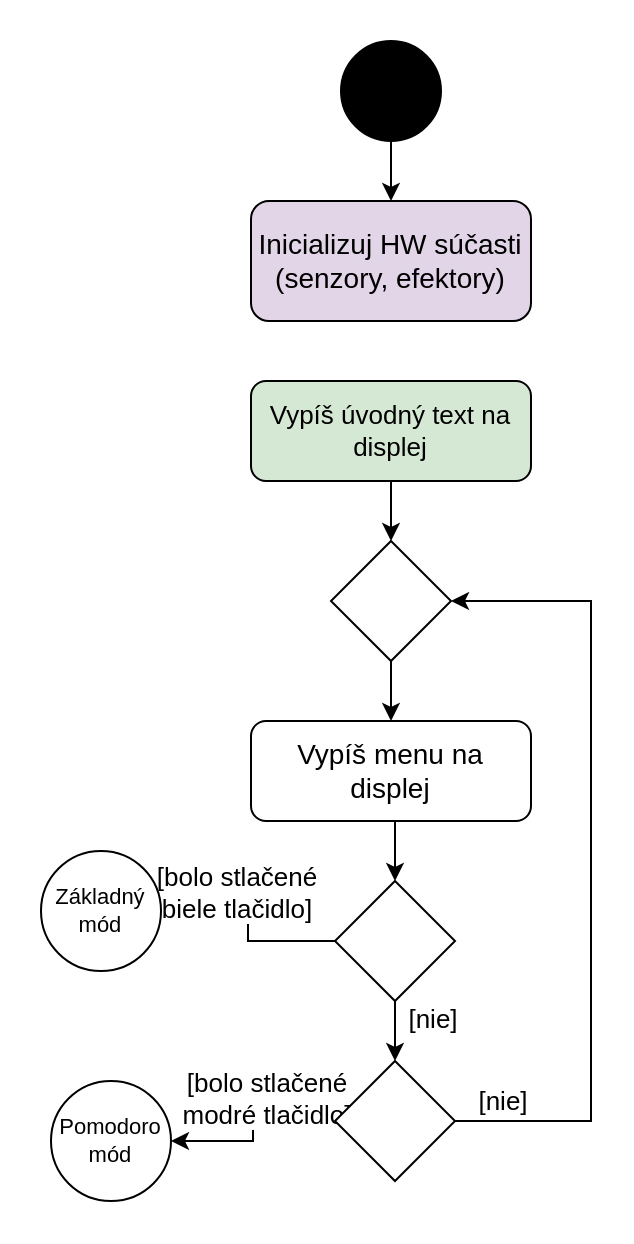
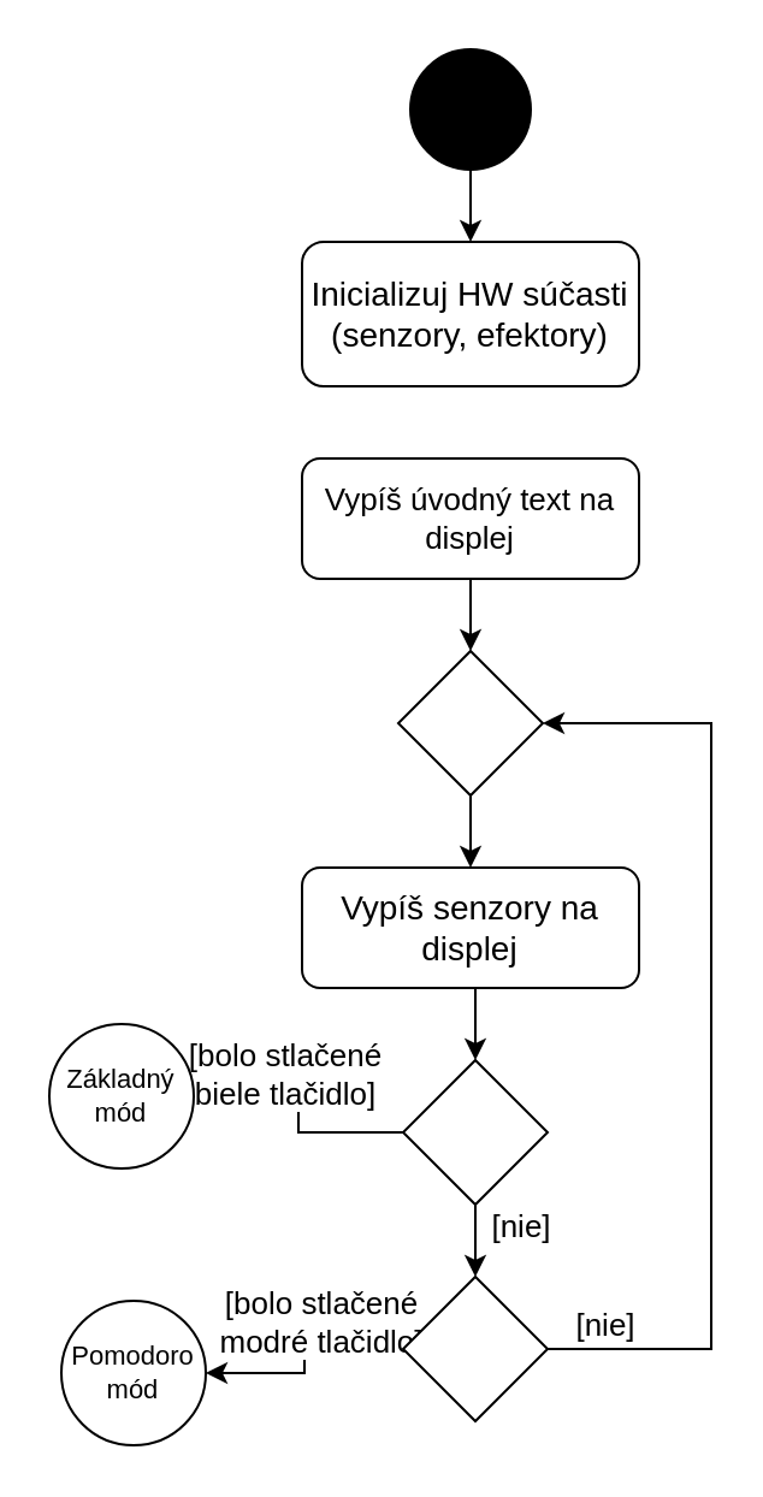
  <mxCell id="0" />
  <mxCell id="1" parent="0" />
  <mxCell id="2" style="edgeStyle=orthogonalEdgeStyle;rounded=0;orthogonalLoop=1;jettySize=auto;html=1;exitX=0.5;exitY=1;exitDx=0;exitDy=0;entryX=0.5;entryY=0;entryDx=0;entryDy=0;" parent="1" source="3" target="4" edge="1"><mxGeometry relative="1" as="geometry" /></mxCell>
  <mxCell id="3" value="" style="ellipse;whiteSpace=wrap;html=1;aspect=fixed;fillColor=#000000;" parent="1" vertex="1"><mxGeometry x="170" y="20" width="50" height="50" as="geometry" /></mxCell>
- <mxCell id="4" value="&lt;span style=&quot;font-size: 14px&quot;&gt;Inicializuj HW súčasti (senzory, efektory)&lt;/span&gt;" style="rounded=1;whiteSpace=wrap;html=1;fillColor=#e1d5e7;fontStyle=0;" parent="1" vertex="1"><mxGeometry x="125" y="100" width="140" height="60" as="geometry" /></mxCell>
+ <mxCell id="4" value="&lt;span style=&quot;font-size: 14px&quot;&gt;Inicializuj HW súčasti (senzory, efektory)&lt;/span&gt;" style="rounded=1;whiteSpace=wrap;html=1;fillColor=#FFFFFF;fontStyle=0" parent="1" vertex="1"><mxGeometry x="125" y="100" width="140" height="60" as="geometry" /></mxCell>
  <mxCell id="5" style="edgeStyle=orthogonalEdgeStyle;rounded=0;orthogonalLoop=1;jettySize=auto;html=1;exitX=0.5;exitY=1;exitDx=0;exitDy=0;entryX=0.5;entryY=0;entryDx=0;entryDy=0;" parent="1" source="6" target="22" edge="1"><mxGeometry relative="1" as="geometry" /></mxCell>
- <mxCell id="6" value="&lt;font style=&quot;font-size: 13px;&quot;&gt;Vypíš úvodný text na displej&lt;/font&gt;" style="rounded=1;whiteSpace=wrap;html=1;fillColor=#d5e8d4;fontStyle=0;" parent="1" vertex="1"><mxGeometry x="125" y="190" width="140" height="50" as="geometry" /></mxCell>
+ <mxCell id="6" value="&lt;font style=&quot;font-size: 13px;&quot;&gt;Vypíš úvodný text na displej&lt;/font&gt;" style="rounded=1;whiteSpace=wrap;html=1;fillColor=#FFFFFF;fontStyle=0;" parent="1" vertex="1"><mxGeometry x="125" y="190" width="140" height="50" as="geometry" /></mxCell>
  <mxCell id="7" style="edgeStyle=orthogonalEdgeStyle;rounded=0;orthogonalLoop=1;jettySize=auto;html=1;exitX=0.5;exitY=1;exitDx=0;exitDy=0;entryX=0.5;entryY=0;entryDx=0;entryDy=0;" parent="1" target="17" edge="1"><mxGeometry relative="1" as="geometry"><mxPoint x="202" y="410" as="sourcePoint" /><mxPoint x="202" y="445" as="targetPoint" /></mxGeometry></mxCell>
- <mxCell id="8" value="&lt;span style=&quot;font-size: 14px;&quot;&gt;Vypíš menu na&lt;br&gt;displej&lt;/span&gt;" style="rounded=1;whiteSpace=wrap;html=1;fillColor=#FFFFFF;fontStyle=0;" parent="1" vertex="1"><mxGeometry x="125" y="360" width="140" height="50" as="geometry" /></mxCell>
+ <mxCell id="8" value="&lt;span style=&quot;font-size: 14px;&quot;&gt;Vypíš senzory na&lt;br&gt;displej&lt;/span&gt;" style="rounded=1;whiteSpace=wrap;html=1;fillColor=#FFFFFF;fontStyle=0;" parent="1" vertex="1"><mxGeometry x="125" y="360" width="140" height="50" as="geometry" /></mxCell>
  <mxCell id="9" style="edgeStyle=orthogonalEdgeStyle;rounded=0;orthogonalLoop=1;jettySize=auto;html=1;exitX=0.5;exitY=1;exitDx=0;exitDy=0;entryX=0.5;entryY=0;entryDx=0;entryDy=0;" parent="1" source="17" target="20" edge="1"><mxGeometry relative="1" as="geometry"><mxPoint x="202" y="555" as="sourcePoint" /><mxPoint x="194.5" y="530" as="targetPoint" /></mxGeometry></mxCell>
  <mxCell id="10" value="[nie]" style="edgeLabel;html=1;align=center;verticalAlign=middle;resizable=0;points=[];fontSize=13;fontStyle=0" parent="9" vertex="1" connectable="0"><mxGeometry x="-0.314" relative="1" as="geometry"><mxPoint x="18" y="-1.34" as="offset" /></mxGeometry></mxCell>
  <mxCell id="11" style="edgeStyle=orthogonalEdgeStyle;rounded=0;orthogonalLoop=1;jettySize=auto;html=1;exitX=0;exitY=0.5;exitDx=0;exitDy=0;entryX=1;entryY=0.5;entryDx=0;entryDy=0;fontSize=13;" parent="1" source="17" target="15" edge="1"><mxGeometry relative="1" as="geometry"><mxPoint x="162" y="480" as="sourcePoint" /></mxGeometry></mxCell>
  <mxCell id="12" value="[bolo stlačené&lt;br&gt;biele tlačidlo]" style="edgeLabel;html=1;align=center;verticalAlign=middle;resizable=0;points=[];fontSize=13;fontStyle=0" parent="11" vertex="1" connectable="0"><mxGeometry x="-0.246" y="-1" relative="1" as="geometry"><mxPoint x="-11.21" y="-24" as="offset" /></mxGeometry></mxCell>
  <mxCell id="13" style="edgeStyle=orthogonalEdgeStyle;rounded=0;orthogonalLoop=1;jettySize=auto;html=1;exitX=0;exitY=0.5;exitDx=0;exitDy=0;entryX=1;entryY=0.5;entryDx=0;entryDy=0;fontSize=13;" parent="1" source="20" target="16" edge="1"><mxGeometry relative="1" as="geometry"><mxPoint x="167" y="557.5" as="sourcePoint" /></mxGeometry></mxCell>
  <mxCell id="14" value="[bolo stlačené&lt;br&gt;modré tlačidlo]" style="edgeLabel;html=1;align=center;verticalAlign=middle;resizable=0;points=[];fontSize=13;fontStyle=0" parent="13" vertex="1" connectable="0"><mxGeometry x="0.273" y="1" relative="1" as="geometry"><mxPoint x="14.41" y="-23" as="offset" /></mxGeometry></mxCell>
  <mxCell id="15" value="Základný&lt;br style=&quot;font-size: 11px;&quot;&gt;mód" style="ellipse;whiteSpace=wrap;html=1;aspect=fixed;fontSize=11;fontStyle=0" parent="1" vertex="1"><mxGeometry x="20" y="425" width="60" height="60" as="geometry" /></mxCell>
  <mxCell id="16" value="Pomodoro&lt;br style=&quot;font-size: 11px;&quot;&gt;mód" style="ellipse;whiteSpace=wrap;html=1;aspect=fixed;fontSize=11;fontStyle=0" parent="1" vertex="1"><mxGeometry x="25" y="540" width="60" height="60" as="geometry" /></mxCell>
  <mxCell id="17" value="" style="rhombus;whiteSpace=wrap;html=1;" parent="1" vertex="1"><mxGeometry x="167" y="440" width="60" height="60" as="geometry" /></mxCell>
  <mxCell id="18" style="edgeStyle=orthogonalEdgeStyle;rounded=0;orthogonalLoop=1;jettySize=auto;html=1;exitX=1;exitY=0.5;exitDx=0;exitDy=0;entryX=1;entryY=0.5;entryDx=0;entryDy=0;" parent="1" source="20" target="22" edge="1"><mxGeometry relative="1" as="geometry"><Array as="points"><mxPoint x="295" y="560" /><mxPoint x="295" y="300" /></Array></mxGeometry></mxCell>
  <mxCell id="19" value="[nie]" style="edgeLabel;html=1;align=center;verticalAlign=middle;resizable=0;points=[];fontSize=13;" parent="18" vertex="1" connectable="0"><mxGeometry x="-0.883" relative="1" as="geometry"><mxPoint y="-10.01" as="offset" /></mxGeometry></mxCell>
  <mxCell id="20" value="" style="rhombus;whiteSpace=wrap;html=1;" parent="1" vertex="1"><mxGeometry x="167" y="530" width="60" height="60" as="geometry" /></mxCell>
  <mxCell id="21" style="edgeStyle=orthogonalEdgeStyle;rounded=0;orthogonalLoop=1;jettySize=auto;html=1;exitX=0.5;exitY=1;exitDx=0;exitDy=0;entryX=0.5;entryY=0;entryDx=0;entryDy=0;" edge="1" parent="1" source="22" target="8"><mxGeometry relative="1" as="geometry" /></mxCell>
  <mxCell id="22" value="" style="rhombus;whiteSpace=wrap;html=1;" vertex="1" parent="1"><mxGeometry x="165" y="270" width="60" height="60" as="geometry" /></mxCell>
